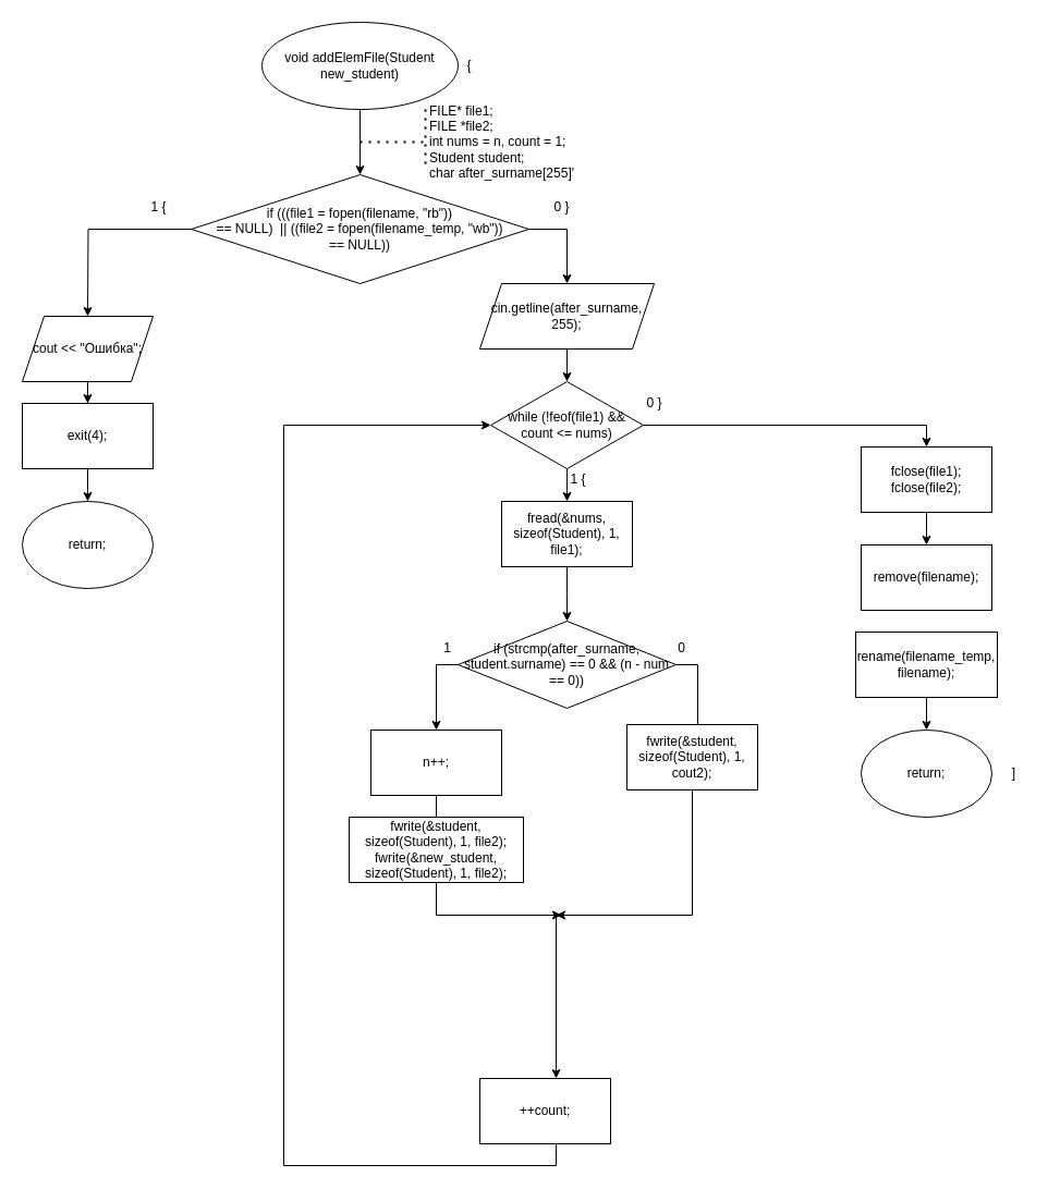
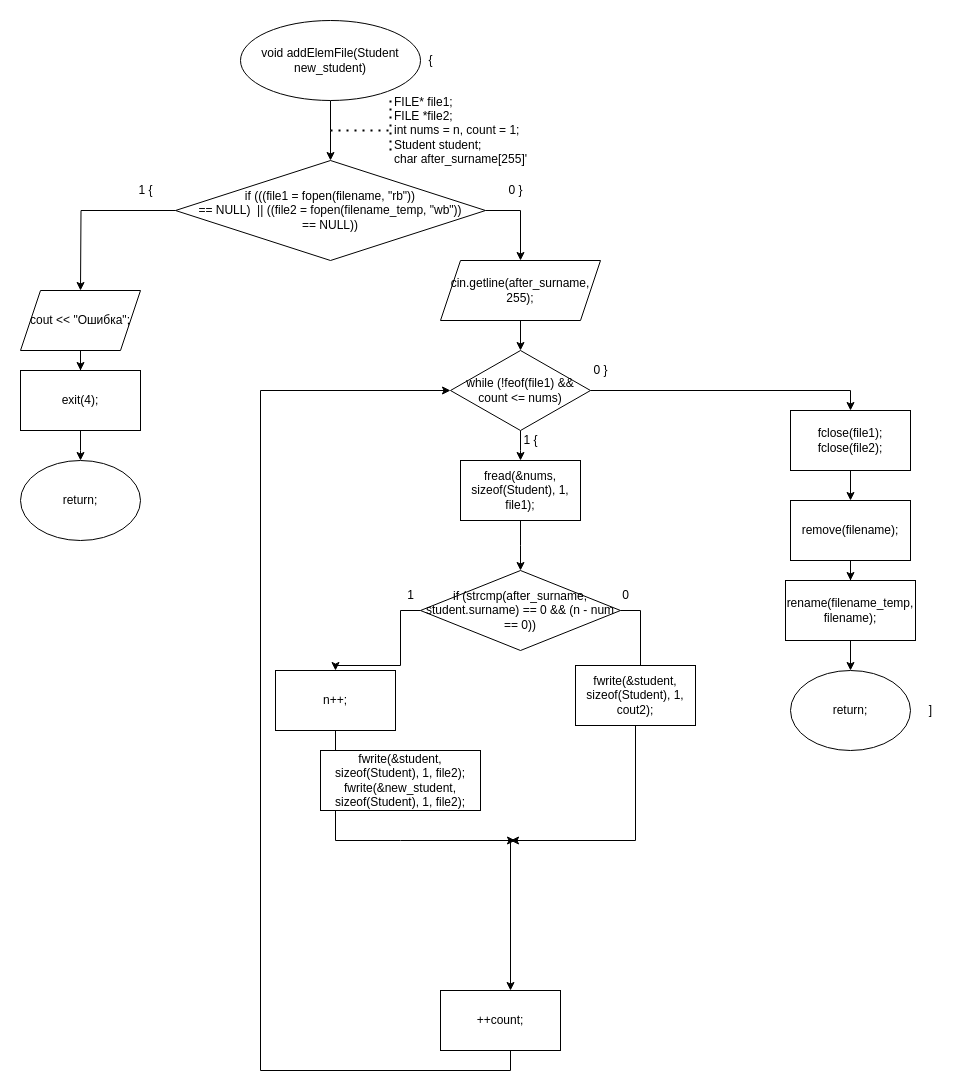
  <mxCell id="0" />
  <mxCell id="1" parent="0" />
  <mxCell id="2" style="edgeStyle=orthogonalEdgeStyle;rounded=0;orthogonalLoop=1;jettySize=auto;html=1;" edge="1" parent="1" source="3"><mxGeometry relative="1" as="geometry"><mxPoint x="330" y="160" as="targetPoint" /></mxGeometry></mxCell>
  <mxCell id="3" value="void addElemFile(Student new_student)" style="ellipse;whiteSpace=wrap;html=1;" vertex="1" parent="1"><mxGeometry x="240" y="20" width="180" height="80" as="geometry" /></mxCell>
  <mxCell id="4" value="" style="endArrow=none;dashed=1;html=1;dashPattern=1 3;strokeWidth=2;" edge="1" parent="1"><mxGeometry width="50" height="50" relative="1" as="geometry"><mxPoint x="330" y="130" as="sourcePoint" /><mxPoint x="390" y="130" as="targetPoint" /></mxGeometry></mxCell>
  <mxCell id="5" value="&lt;div style=&quot;text-align: left&quot;&gt;&lt;span&gt;FILE* file1;&lt;/span&gt;&lt;/div&gt;&lt;div style=&quot;text-align: left&quot;&gt;&lt;span&gt;FILE *file2;&lt;/span&gt;&lt;/div&gt;&lt;div style=&quot;text-align: left&quot;&gt;&lt;span&gt;int nums = n, count = 1;&lt;/span&gt;&lt;/div&gt;&lt;div style=&quot;text-align: left&quot;&gt;Student student;&lt;/div&gt;&lt;div style=&quot;text-align: left&quot;&gt;char after_surname[255]'&lt;/div&gt;" style="text;html=1;align=center;verticalAlign=middle;resizable=0;points=[];autosize=1;" vertex="1" parent="1"><mxGeometry x="385" y="90" width="150" height="80" as="geometry" /></mxCell>
  <mxCell id="6" value="" style="endArrow=none;dashed=1;html=1;dashPattern=1 3;strokeWidth=2;" edge="1" parent="1"><mxGeometry width="50" height="50" relative="1" as="geometry"><mxPoint x="390" y="150" as="sourcePoint" /><mxPoint x="390" y="100" as="targetPoint" /></mxGeometry></mxCell>
  <mxCell id="7" style="edgeStyle=orthogonalEdgeStyle;rounded=0;orthogonalLoop=1;jettySize=auto;html=1;" edge="1" parent="1" source="9"><mxGeometry relative="1" as="geometry"><mxPoint x="80" y="290" as="targetPoint" /></mxGeometry></mxCell>
  <mxCell id="8" style="edgeStyle=orthogonalEdgeStyle;rounded=0;orthogonalLoop=1;jettySize=auto;html=1;entryX=0.5;entryY=0;entryDx=0;entryDy=0;" edge="1" parent="1" source="9" target="46"><mxGeometry relative="1" as="geometry"><mxPoint x="520" y="240" as="targetPoint" /><Array as="points"><mxPoint x="520" y="210" /></Array></mxGeometry></mxCell>
  <mxCell id="9" value="if (((file1 = fopen(filename, &quot;rb&quot;)) &lt;br&gt;== NULL)&amp;nbsp; || ((file2 = fopen(filename_temp, &quot;wb&quot;)) &lt;br&gt;== NULL))" style="rhombus;whiteSpace=wrap;html=1;" vertex="1" parent="1"><mxGeometry x="175" y="160" width="310" height="100" as="geometry" /></mxCell>
  <mxCell id="10" value="1 {" style="text;html=1;align=center;verticalAlign=middle;resizable=0;points=[];autosize=1;" vertex="1" parent="1"><mxGeometry x="130" y="180" width="30" height="20" as="geometry" /></mxCell>
  <mxCell id="11" value="0 }" style="text;html=1;align=center;verticalAlign=middle;resizable=0;points=[];autosize=1;" vertex="1" parent="1"><mxGeometry x="500" y="180" width="30" height="20" as="geometry" /></mxCell>
  <mxCell id="12" value="{" style="text;html=1;align=center;verticalAlign=middle;resizable=0;points=[];autosize=1;" vertex="1" parent="1"><mxGeometry x="420" y="50" width="20" height="20" as="geometry" /></mxCell>
  <mxCell id="13" style="edgeStyle=orthogonalEdgeStyle;rounded=0;orthogonalLoop=1;jettySize=auto;html=1;" edge="1" parent="1" source="14" target="16"><mxGeometry relative="1" as="geometry"><mxPoint x="80" y="380" as="targetPoint" /></mxGeometry></mxCell>
  <mxCell id="14" value="cout &amp;lt;&amp;lt; &quot;Ошибка&quot;;" style="shape=parallelogram;perimeter=parallelogramPerimeter;whiteSpace=wrap;html=1;fixedSize=1;" vertex="1" parent="1"><mxGeometry x="20" y="290" width="120" height="60" as="geometry" /></mxCell>
  <mxCell id="15" style="edgeStyle=orthogonalEdgeStyle;rounded=0;orthogonalLoop=1;jettySize=auto;html=1;" edge="1" parent="1" source="16"><mxGeometry relative="1" as="geometry"><mxPoint x="80" y="460" as="targetPoint" /></mxGeometry></mxCell>
  <mxCell id="16" value="exit(4);" style="rounded=0;whiteSpace=wrap;html=1;" vertex="1" parent="1"><mxGeometry x="20" y="370" width="120" height="60" as="geometry" /></mxCell>
  <mxCell id="17" style="edgeStyle=orthogonalEdgeStyle;rounded=0;orthogonalLoop=1;jettySize=auto;html=1;" edge="1" parent="1" source="19"><mxGeometry relative="1" as="geometry"><mxPoint x="520" y="460" as="targetPoint" /></mxGeometry></mxCell>
  <mxCell id="18" style="edgeStyle=orthogonalEdgeStyle;rounded=0;orthogonalLoop=1;jettySize=auto;html=1;" edge="1" parent="1" source="19"><mxGeometry relative="1" as="geometry"><mxPoint x="850" y="410" as="targetPoint" /><Array as="points"><mxPoint x="850" y="390" /></Array></mxGeometry></mxCell>
  <mxCell id="19" value="while (!feof(file1) &amp;amp;&amp;amp; count &amp;lt;= nums)" style="rhombus;whiteSpace=wrap;html=1;" vertex="1" parent="1"><mxGeometry x="450" y="350" width="140" height="80" as="geometry" /></mxCell>
  <mxCell id="20" value="1 {" style="text;html=1;align=center;verticalAlign=middle;resizable=0;points=[];autosize=1;" vertex="1" parent="1"><mxGeometry x="515" y="430" width="30" height="20" as="geometry" /></mxCell>
  <mxCell id="21" style="edgeStyle=orthogonalEdgeStyle;rounded=0;orthogonalLoop=1;jettySize=auto;html=1;" edge="1" parent="1" source="22"><mxGeometry relative="1" as="geometry"><mxPoint x="520" y="570" as="targetPoint" /></mxGeometry></mxCell>
  <mxCell id="22" value="fread(&amp;amp;nums, sizeof(Student), 1, file1);" style="rounded=0;whiteSpace=wrap;html=1;" vertex="1" parent="1"><mxGeometry x="460" y="460" width="120" height="60" as="geometry" /></mxCell>
  <mxCell id="23" style="edgeStyle=orthogonalEdgeStyle;rounded=0;orthogonalLoop=1;jettySize=auto;html=1;entryX=0.5;entryY=0;entryDx=0;entryDy=0;exitX=0;exitY=0.5;exitDx=0;exitDy=0;" edge="1" parent="1" source="25" target="27"><mxGeometry relative="1" as="geometry"><mxPoint x="405" y="655" as="targetPoint" /><Array as="points"><mxPoint x="400" y="610" /><mxPoint x="400" y="665" /></Array></mxGeometry></mxCell>
  <mxCell id="24" style="edgeStyle=orthogonalEdgeStyle;rounded=0;orthogonalLoop=1;jettySize=auto;html=1;" edge="1" parent="1" source="25"><mxGeometry relative="1" as="geometry"><mxPoint x="635" y="665" as="targetPoint" /></mxGeometry></mxCell>
  <mxCell id="25" value="if (strcmp(after_surname, student.surname) == 0 &amp;amp;&amp;amp; (n - num == 0))" style="rhombus;whiteSpace=wrap;html=1;" vertex="1" parent="1"><mxGeometry x="420" y="570" width="200" height="80" as="geometry" /></mxCell>
  <mxCell id="26" style="edgeStyle=orthogonalEdgeStyle;rounded=0;orthogonalLoop=1;jettySize=auto;html=1;" edge="1" parent="1" source="27"><mxGeometry relative="1" as="geometry"><mxPoint x="515" y="840" as="targetPoint" /><Array as="points"><mxPoint x="400" y="840" /><mxPoint x="515" y="840" /></Array></mxGeometry></mxCell>
- <mxCell id="27" value="n++;" style="rounded=0;whiteSpace=wrap;html=1;" vertex="1" parent="1"><mxGeometry x="340" y="670" width="120" height="60" as="geometry" /></mxCell>
+ <mxCell id="27" value="n++;" style="rounded=0;whiteSpace=wrap;html=1;" vertex="1" parent="1"><mxGeometry x="275" y="670" width="120" height="60" as="geometry" /></mxCell>
  <mxCell id="28" value="0 }" style="text;html=1;align=center;verticalAlign=middle;resizable=0;points=[];autosize=1;" vertex="1" parent="1"><mxGeometry x="585" y="360" width="30" height="20" as="geometry" /></mxCell>
  <mxCell id="29" value="1" style="text;html=1;align=center;verticalAlign=middle;resizable=0;points=[];autosize=1;" vertex="1" parent="1"><mxGeometry x="400" y="585" width="20" height="20" as="geometry" /></mxCell>
  <mxCell id="30" value="0" style="text;html=1;align=center;verticalAlign=middle;resizable=0;points=[];autosize=1;" vertex="1" parent="1"><mxGeometry x="615" y="585" width="20" height="20" as="geometry" /></mxCell>
  <mxCell id="31" style="edgeStyle=orthogonalEdgeStyle;rounded=0;orthogonalLoop=1;jettySize=auto;html=1;" edge="1" parent="1" source="32"><mxGeometry relative="1" as="geometry"><mxPoint x="510" y="840" as="targetPoint" /><Array as="points"><mxPoint x="635" y="840" /><mxPoint x="515" y="840" /></Array></mxGeometry></mxCell>
  <mxCell id="32" value="fwrite(&amp;amp;student, sizeof(Student), 1, cout2);" style="rounded=0;whiteSpace=wrap;html=1;" vertex="1" parent="1"><mxGeometry x="575" y="665" width="120" height="60" as="geometry" /></mxCell>
  <mxCell id="33" value="" style="endArrow=classic;html=1;" edge="1" parent="1"><mxGeometry width="50" height="50" relative="1" as="geometry"><mxPoint x="510" y="840" as="sourcePoint" /><mxPoint x="510" y="990" as="targetPoint" /><Array as="points" /></mxGeometry></mxCell>
  <mxCell id="34" style="edgeStyle=orthogonalEdgeStyle;rounded=0;orthogonalLoop=1;jettySize=auto;html=1;entryX=0;entryY=0.5;entryDx=0;entryDy=0;" edge="1" parent="1" source="35" target="19"><mxGeometry relative="1" as="geometry"><mxPoint x="330" y="370" as="targetPoint" /><Array as="points"><mxPoint x="510" y="1070" /><mxPoint x="260" y="1070" /><mxPoint x="260" y="390" /></Array></mxGeometry></mxCell>
  <mxCell id="35" value="++count;" style="rounded=0;whiteSpace=wrap;html=1;" vertex="1" parent="1"><mxGeometry x="440" y="990" width="120" height="60" as="geometry" /></mxCell>
  <mxCell id="36" style="edgeStyle=orthogonalEdgeStyle;rounded=0;orthogonalLoop=1;jettySize=auto;html=1;" edge="1" parent="1" source="37" target="39"><mxGeometry relative="1" as="geometry"><mxPoint x="850" y="500" as="targetPoint" /></mxGeometry></mxCell>
  <mxCell id="37" value="&lt;div&gt;fclose(file1);&lt;/div&gt;&lt;div&gt;&lt;span&gt;&#09;&lt;/span&gt;fclose(file2);&lt;/div&gt;" style="rounded=0;whiteSpace=wrap;html=1;" vertex="1" parent="1"><mxGeometry x="790" y="410" width="120" height="60" as="geometry" /></mxCell>
+ <mxCell id="38" style="edgeStyle=orthogonalEdgeStyle;rounded=0;orthogonalLoop=1;jettySize=auto;html=1;" edge="1" parent="1" source="39" target="41"><mxGeometry relative="1" as="geometry"><mxPoint x="850" y="590" as="targetPoint" /></mxGeometry></mxCell>
  <mxCell id="39" value="&lt;div&gt;remove(filename);&lt;/div&gt;" style="rounded=0;whiteSpace=wrap;html=1;" vertex="1" parent="1"><mxGeometry x="790" y="500" width="120" height="60" as="geometry" /></mxCell>
  <mxCell id="40" style="edgeStyle=orthogonalEdgeStyle;rounded=0;orthogonalLoop=1;jettySize=auto;html=1;" edge="1" parent="1" source="41" target="42"><mxGeometry relative="1" as="geometry"><mxPoint x="850" y="680" as="targetPoint" /></mxGeometry></mxCell>
  <mxCell id="41" value="&lt;span&gt;rename(filename_temp, filename);&lt;/span&gt;" style="rounded=0;whiteSpace=wrap;html=1;" vertex="1" parent="1"><mxGeometry x="785" y="580" width="130" height="60" as="geometry" /></mxCell>
  <mxCell id="42" value="return;" style="ellipse;whiteSpace=wrap;html=1;" vertex="1" parent="1"><mxGeometry x="790" y="670" width="120" height="80" as="geometry" /></mxCell>
  <mxCell id="43" value="]" style="text;html=1;align=center;verticalAlign=middle;resizable=0;points=[];autosize=1;" vertex="1" parent="1"><mxGeometry x="920" y="700" width="20" height="20" as="geometry" /></mxCell>
  <mxCell id="44" value="return;" style="ellipse;whiteSpace=wrap;html=1;" vertex="1" parent="1"><mxGeometry x="20" y="460" width="120" height="80" as="geometry" /></mxCell>
  <mxCell id="45" style="edgeStyle=orthogonalEdgeStyle;rounded=0;orthogonalLoop=1;jettySize=auto;html=1;entryX=0.5;entryY=0;entryDx=0;entryDy=0;" edge="1" parent="1" source="46" target="19"><mxGeometry relative="1" as="geometry" /></mxCell>
  <mxCell id="46" value="cin.getline(after_surname, 255);" style="shape=parallelogram;perimeter=parallelogramPerimeter;whiteSpace=wrap;html=1;fixedSize=1;" vertex="1" parent="1"><mxGeometry x="440" y="260" width="160" height="60" as="geometry" /></mxCell>
  <mxCell id="47" value="&lt;div&gt;fwrite(&amp;amp;student, sizeof(Student), 1, file2);&lt;/div&gt;&lt;div&gt;&lt;span&gt;&#09;&#09;&#09;&lt;/span&gt;fwrite(&amp;amp;new_student, sizeof(Student), 1, file2);&lt;/div&gt;" style="rounded=0;whiteSpace=wrap;html=1;" vertex="1" parent="1"><mxGeometry x="320" y="750" width="160" height="60" as="geometry" /></mxCell>
